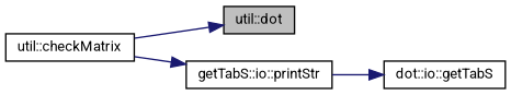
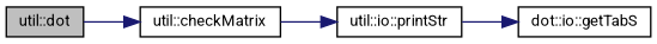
  digraph {
    fontname=Roboto
    rankdir=LR
    node [color=black fillcolor=white fontname=Roboto fontsize=10 shape=record style=filled]
    edge [color=midnightblue fontname=Roboto fontsize=10 labelfontname=Helvetica labelfontsize=10 style=solid]
    n1 [fillcolor=grey75 fontcolor=black height=0.2 label="util::dot" width=0.4]
    n2 [height=0.2 label="util::checkMatrix" width=0.4]
-   n3 [height=0.2 label="getTabS::io::printStr" width=0.4]
+   n3 [height=0.2 label="util::io::printStr" width=0.4]
    n4 [height=0.2 label="dot::io::getTabS" width=0.4]
-   n2 -> n1
+   n1 -> n2
    n2 -> n3
    n3 -> n4
  }
